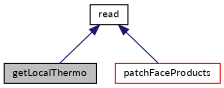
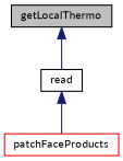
  digraph {
    fontname=Lato
    rankdir=TB
    node [color=black fontname=Lato fontsize=10 shape=record]
    edge [color=midnightblue dir=back fontname=Lato fontsize=10 labelfontname=FreeSans labelfontsize=10 style=solid]
    n1 [fillcolor=grey75 fontcolor=black height=0.2 label=getLocalThermo style=filled width=0.4]
    n2 [height=0.2 label=read width=0.4]
    n3 [color=red height=0.2 label=patchFaceProducts width=0.4]
-   n2 -> n1
+   n1 -> n2
    n2 -> n3
  }
